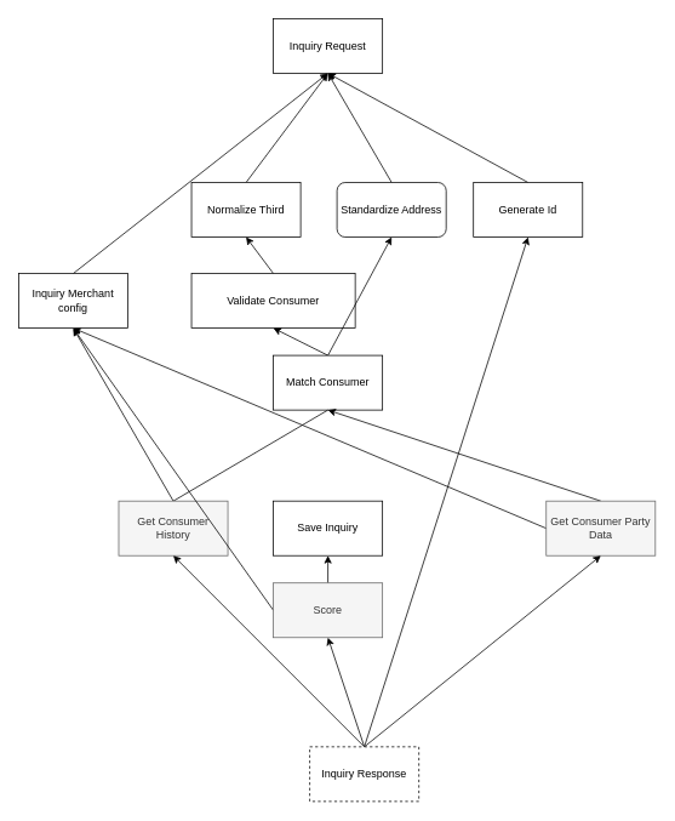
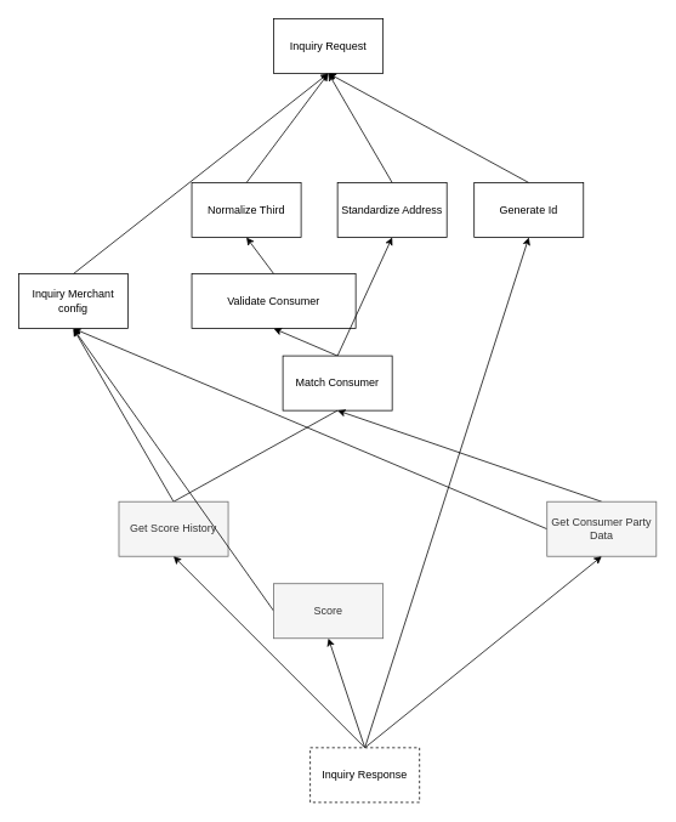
  <mxCell id="0" />
  <mxCell id="1" parent="0" />
  <mxCell id="2" value="Inquiry Request" style="rounded=0;whiteSpace=wrap;html=1;" vertex="1" parent="1"><mxGeometry x="300" y="20" width="120" height="60" as="geometry" /></mxCell>
  <mxCell id="3" style="rounded=0;orthogonalLoop=1;jettySize=auto;html=1;exitX=0.5;exitY=0;exitDx=0;exitDy=0;entryX=0.5;entryY=1;entryDx=0;entryDy=0;" edge="1" parent="1" source="4" target="2"><mxGeometry relative="1" as="geometry" /></mxCell>
  <mxCell id="4" value="Normalize Third" style="rounded=0;whiteSpace=wrap;html=1;" vertex="1" parent="1"><mxGeometry x="210" y="200" width="120" height="60" as="geometry" /></mxCell>
  <mxCell id="5" style="edgeStyle=none;rounded=0;orthogonalLoop=1;jettySize=auto;html=1;exitX=0.5;exitY=0;exitDx=0;exitDy=0;entryX=0.5;entryY=1;entryDx=0;entryDy=0;" edge="1" parent="1" source="6" target="4"><mxGeometry relative="1" as="geometry" /></mxCell>
  <mxCell id="6" value="Validate Consumer" style="rounded=0;whiteSpace=wrap;html=1;" vertex="1" parent="1"><mxGeometry x="210" y="300" width="180" height="60" as="geometry" /></mxCell>
  <mxCell id="7" style="edgeStyle=none;rounded=0;orthogonalLoop=1;jettySize=auto;html=1;exitX=0.5;exitY=0;exitDx=0;exitDy=0;entryX=0.5;entryY=1;entryDx=0;entryDy=0;" edge="1" parent="1" source="8" target="2"><mxGeometry relative="1" as="geometry" /></mxCell>
  <mxCell id="8" value="Generate Id" style="rounded=0;whiteSpace=wrap;html=1;" vertex="1" parent="1"><mxGeometry x="520" y="200" width="120" height="60" as="geometry" /></mxCell>
  <mxCell id="9" style="edgeStyle=none;rounded=0;orthogonalLoop=1;jettySize=auto;html=1;exitX=0.5;exitY=0;exitDx=0;exitDy=0;" edge="1" parent="1" source="10"><mxGeometry relative="1" as="geometry"><mxPoint x="360" y="80" as="targetPoint" /></mxGeometry></mxCell>
- <mxCell id="10" value="Standardize Address" style="whiteSpace=wrap;html=1;rounded=1;" vertex="1" parent="1"><mxGeometry x="370" y="200" width="120" height="60" as="geometry" /></mxCell>
+ <mxCell id="10" value="Standardize Address" style="rounded=0;whiteSpace=wrap;html=1;" vertex="1" parent="1"><mxGeometry x="370" y="200" width="120" height="60" as="geometry" /></mxCell>
  <mxCell id="11" style="edgeStyle=none;rounded=0;orthogonalLoop=1;jettySize=auto;html=1;exitX=0.5;exitY=0;exitDx=0;exitDy=0;entryX=0.5;entryY=1;entryDx=0;entryDy=0;" edge="1" parent="1" source="13" target="6"><mxGeometry relative="1" as="geometry" /></mxCell>
  <mxCell id="12" style="edgeStyle=none;rounded=0;orthogonalLoop=1;jettySize=auto;html=1;exitX=0.5;exitY=0;exitDx=0;exitDy=0;entryX=0.5;entryY=1;entryDx=0;entryDy=0;" edge="1" parent="1" source="13" target="10"><mxGeometry relative="1" as="geometry" /></mxCell>
- <mxCell id="13" value="Match Consumer" style="rounded=0;whiteSpace=wrap;html=1;" vertex="1" parent="1"><mxGeometry x="300" y="390" width="120" height="60" as="geometry" /></mxCell>
+ <mxCell id="13" value="Match Consumer" style="rounded=0;whiteSpace=wrap;html=1;" vertex="1" parent="1"><mxGeometry x="310" y="390" width="120" height="60" as="geometry" /></mxCell>
  <mxCell id="14" style="edgeStyle=none;rounded=0;orthogonalLoop=1;jettySize=auto;html=1;exitX=0.5;exitY=0;exitDx=0;exitDy=0;entryX=0.5;entryY=1;entryDx=0;entryDy=0;endArrow=none;" edge="1" parent="1" source="16" target="13"><mxGeometry relative="1" as="geometry"><mxPoint x="360" y="470" as="targetPoint" /></mxGeometry></mxCell>
  <mxCell id="15" style="edgeStyle=none;rounded=0;orthogonalLoop=1;jettySize=auto;html=1;exitX=0.5;exitY=0;exitDx=0;exitDy=0;entryX=0.5;entryY=1;entryDx=0;entryDy=0;" edge="1" parent="1" source="16" target="27"><mxGeometry relative="1" as="geometry" /></mxCell>
- <mxCell id="16" value="Get Consumer History" style="rounded=0;whiteSpace=wrap;html=1;fillColor=#f5f5f5;fontColor=#333333;strokeColor=#666666;" vertex="1" parent="1"><mxGeometry x="130" y="550" width="120" height="60" as="geometry" /></mxCell>
- <mxCell id="17" value="Save Inquiry" style="rounded=0;whiteSpace=wrap;html=1;" vertex="1" parent="1"><mxGeometry x="300" y="550" width="120" height="60" as="geometry" /></mxCell>
+ <mxCell id="16" value="Get Score History" style="rounded=0;whiteSpace=wrap;html=1;fillColor=#f5f5f5;fontColor=#333333;strokeColor=#666666;" vertex="1" parent="1"><mxGeometry x="130" y="550" width="120" height="60" as="geometry" /></mxCell>
  <mxCell id="18" style="edgeStyle=none;rounded=0;orthogonalLoop=1;jettySize=auto;html=1;exitX=0.5;exitY=0;exitDx=0;exitDy=0;entryX=0.5;entryY=1;entryDx=0;entryDy=0;" edge="1" parent="1" source="20" target="13"><mxGeometry relative="1" as="geometry"><mxPoint x="360" y="470" as="targetPoint" /></mxGeometry></mxCell>
  <mxCell id="19" style="edgeStyle=none;rounded=0;orthogonalLoop=1;jettySize=auto;html=1;exitX=0;exitY=0.5;exitDx=0;exitDy=0;entryX=0.5;entryY=1;entryDx=0;entryDy=0;" edge="1" parent="1" source="20" target="27"><mxGeometry relative="1" as="geometry"><mxPoint x="90" y="380" as="targetPoint" /></mxGeometry></mxCell>
  <mxCell id="20" value="Get Consumer Party Data" style="rounded=0;whiteSpace=wrap;html=1;fillColor=#f5f5f5;fontColor=#333333;strokeColor=#666666;" vertex="1" parent="1"><mxGeometry x="600" y="550" width="120" height="60" as="geometry" /></mxCell>
  <mxCell id="21" style="edgeStyle=none;rounded=0;orthogonalLoop=1;jettySize=auto;html=1;exitX=0.5;exitY=0;exitDx=0;exitDy=0;entryX=0.5;entryY=1;entryDx=0;entryDy=0;" edge="1" parent="1" source="25" target="16"><mxGeometry relative="1" as="geometry" /></mxCell>
  <mxCell id="22" style="edgeStyle=none;rounded=0;orthogonalLoop=1;jettySize=auto;html=1;exitX=0.5;exitY=0;exitDx=0;exitDy=0;entryX=0.5;entryY=1;entryDx=0;entryDy=0;" edge="1" parent="1" source="25" target="20"><mxGeometry relative="1" as="geometry" /></mxCell>
  <mxCell id="23" style="edgeStyle=none;rounded=0;orthogonalLoop=1;jettySize=auto;html=1;exitX=0.5;exitY=0;exitDx=0;exitDy=0;entryX=0.5;entryY=1;entryDx=0;entryDy=0;" edge="1" parent="1" source="25" target="8"><mxGeometry relative="1" as="geometry" /></mxCell>
  <mxCell id="24" style="edgeStyle=none;rounded=0;orthogonalLoop=1;jettySize=auto;html=1;exitX=0.5;exitY=0;exitDx=0;exitDy=0;entryX=0.5;entryY=1;entryDx=0;entryDy=0;" edge="1" parent="1" source="25" target="30"><mxGeometry relative="1" as="geometry" /></mxCell>
  <mxCell id="25" value="Inquiry Response" style="rounded=0;whiteSpace=wrap;html=1;dashed=1;" vertex="1" parent="1"><mxGeometry x="340" y="820" width="120" height="60" as="geometry" /></mxCell>
  <mxCell id="26" style="edgeStyle=none;rounded=0;orthogonalLoop=1;jettySize=auto;html=1;exitX=0.5;exitY=0;exitDx=0;exitDy=0;entryX=0.5;entryY=1;entryDx=0;entryDy=0;" edge="1" parent="1" source="27" target="2"><mxGeometry relative="1" as="geometry" /></mxCell>
  <mxCell id="27" value="Inquiry Merchant config" style="rounded=0;whiteSpace=wrap;html=1;" vertex="1" parent="1"><mxGeometry x="20" y="300" width="120" height="60" as="geometry" /></mxCell>
- <mxCell id="28" style="edgeStyle=none;rounded=0;orthogonalLoop=1;jettySize=auto;html=1;exitX=0.5;exitY=0;exitDx=0;exitDy=0;entryX=0.5;entryY=1;entryDx=0;entryDy=0;" edge="1" parent="1" source="30" target="17"><mxGeometry relative="1" as="geometry" /></mxCell>
  <mxCell id="29" style="edgeStyle=none;rounded=0;orthogonalLoop=1;jettySize=auto;html=1;exitX=0;exitY=0.5;exitDx=0;exitDy=0;entryX=0.5;entryY=1;entryDx=0;entryDy=0;" edge="1" parent="1" source="30" target="27"><mxGeometry relative="1" as="geometry" /></mxCell>
  <mxCell id="30" value="Score" style="rounded=0;whiteSpace=wrap;html=1;fillColor=#f5f5f5;fontColor=#333333;strokeColor=#666666;" vertex="1" parent="1"><mxGeometry x="300" y="640" width="120" height="60" as="geometry" /></mxCell>
